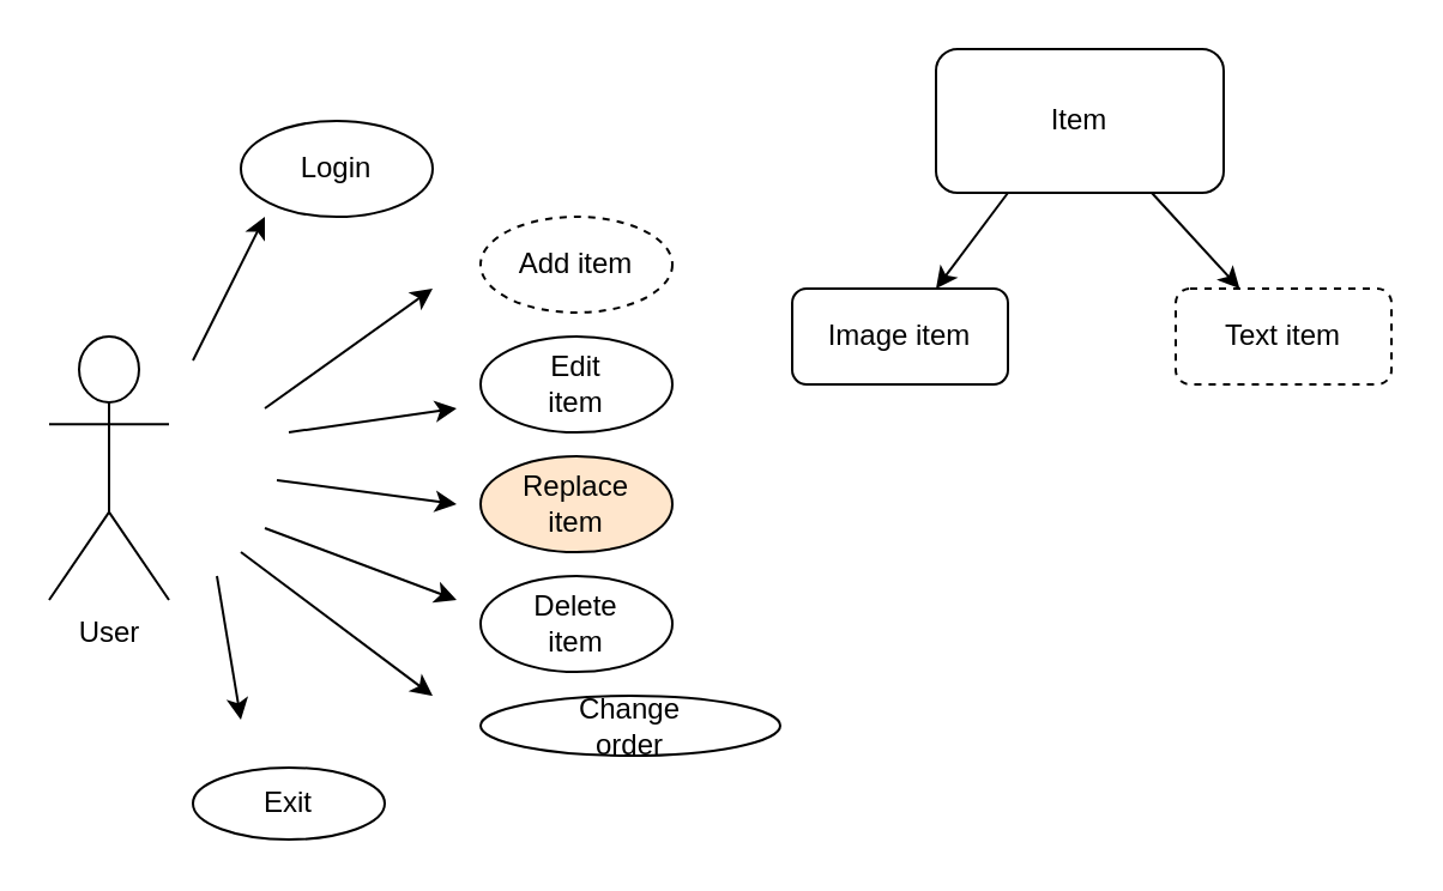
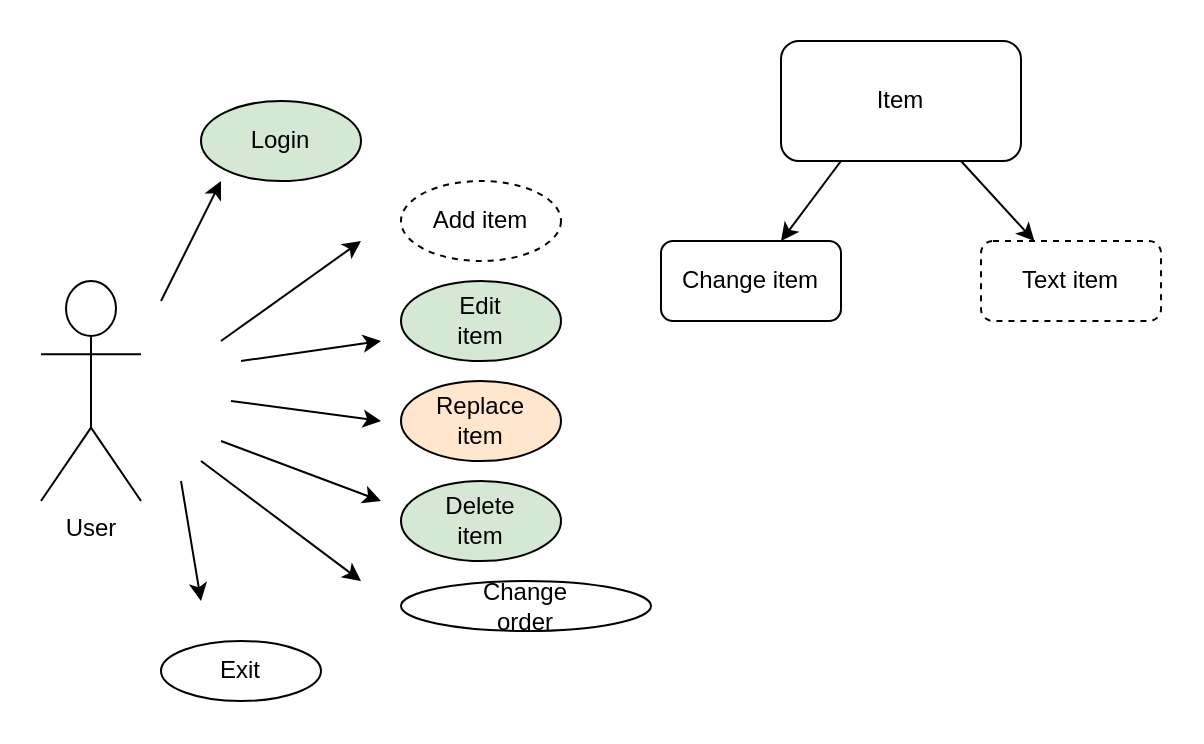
  <mxCell id="0" />
  <mxCell id="1" parent="0" />
  <mxCell id="2" value="&lt;div&gt;User&lt;span class=&quot;textmarker-highlight&quot; style=&quot;background-color: #dd99ff&quot;&gt;&lt;/span&gt;&lt;/div&gt;" style="shape=umlActor;verticalLabelPosition=bottom;verticalAlign=top;html=1;outlineConnect=0;" parent="1" vertex="1"><mxGeometry x="20" y="140" width="50" height="110" as="geometry" /></mxCell>
- <mxCell id="3" value="Login" style="ellipse;whiteSpace=wrap;html=1;" parent="1" vertex="1"><mxGeometry x="100" y="50" width="80" height="40" as="geometry" /></mxCell>
+ <mxCell id="3" value="Login" style="ellipse;whiteSpace=wrap;html=1;fillColor=#d5e8d4;" parent="1" vertex="1"><mxGeometry x="100" y="50" width="80" height="40" as="geometry" /></mxCell>
  <mxCell id="4" value="" style="endArrow=classic;html=1;" parent="1" edge="1"><mxGeometry width="50" height="50" relative="1" as="geometry"><mxPoint x="110" y="170" as="sourcePoint" /><mxPoint x="180" y="120" as="targetPoint" /></mxGeometry></mxCell>
  <mxCell id="5" value="" style="endArrow=classic;html=1;" parent="1" edge="1"><mxGeometry width="50" height="50" relative="1" as="geometry"><mxPoint x="120" y="180" as="sourcePoint" /><mxPoint x="190" y="170" as="targetPoint" /></mxGeometry></mxCell>
  <mxCell id="6" value="" style="endArrow=classic;html=1;" parent="1" edge="1"><mxGeometry width="50" height="50" relative="1" as="geometry"><mxPoint x="115" y="200" as="sourcePoint" /><mxPoint x="190" y="210" as="targetPoint" /></mxGeometry></mxCell>
  <mxCell id="7" value="" style="endArrow=classic;html=1;" parent="1" edge="1"><mxGeometry width="50" height="50" relative="1" as="geometry"><mxPoint x="90" y="240" as="sourcePoint" /><mxPoint x="100" y="300" as="targetPoint" /></mxGeometry></mxCell>
  <mxCell id="8" value="" style="endArrow=classic;html=1;" parent="1" edge="1"><mxGeometry width="50" height="50" relative="1" as="geometry"><mxPoint x="80" y="150" as="sourcePoint" /><mxPoint x="110" y="90" as="targetPoint" /></mxGeometry></mxCell>
  <mxCell id="9" value="" style="endArrow=classic;html=1;" parent="1" edge="1"><mxGeometry width="50" height="50" relative="1" as="geometry"><mxPoint x="110" y="220" as="sourcePoint" /><mxPoint x="190" y="250" as="targetPoint" /></mxGeometry></mxCell>
  <mxCell id="10" value="Add item" style="ellipse;whiteSpace=wrap;html=1;dashed=1;" parent="1" vertex="1"><mxGeometry x="200" y="90" width="80" height="40" as="geometry" /></mxCell>
- <mxCell id="11" value="&lt;div&gt;Edit&lt;/div&gt;&lt;div&gt; item&lt;/div&gt;" style="ellipse;whiteSpace=wrap;html=1;" parent="1" vertex="1"><mxGeometry x="200" y="140" width="80" height="40" as="geometry" /></mxCell>
+ <mxCell id="11" value="&lt;div&gt;Edit&lt;/div&gt;&lt;div&gt; item&lt;/div&gt;" style="ellipse;whiteSpace=wrap;html=1;fillColor=#d5e8d4;" parent="1" vertex="1"><mxGeometry x="200" y="140" width="80" height="40" as="geometry" /></mxCell>
  <mxCell id="12" value="&lt;div&gt;Replace&lt;br&gt;&lt;/div&gt;&lt;div&gt; item&lt;/div&gt;" style="ellipse;whiteSpace=wrap;html=1;fillColor=#ffe6cc;" parent="1" vertex="1"><mxGeometry x="200" y="190" width="80" height="40" as="geometry" /></mxCell>
- <mxCell id="13" value="&lt;div&gt;Delete&lt;br&gt;&lt;/div&gt;&lt;div&gt; item&lt;/div&gt;" style="ellipse;whiteSpace=wrap;html=1;" parent="1" vertex="1"><mxGeometry x="200" y="240" width="80" height="40" as="geometry" /></mxCell>
+ <mxCell id="13" value="&lt;div&gt;Delete&lt;br&gt;&lt;/div&gt;&lt;div&gt; item&lt;/div&gt;" style="ellipse;whiteSpace=wrap;html=1;fillColor=#d5e8d4;" parent="1" vertex="1"><mxGeometry x="200" y="240" width="80" height="40" as="geometry" /></mxCell>
  <mxCell id="14" value="&lt;div&gt;Change&lt;/div&gt;&lt;div&gt;order&lt;br&gt;&lt;/div&gt;" style="ellipse;whiteSpace=wrap;html=1;" parent="1" vertex="1"><mxGeometry x="200" y="290" width="125" height="25" as="geometry" /></mxCell>
  <mxCell id="15" value="" style="endArrow=classic;html=1;" parent="1" edge="1"><mxGeometry width="50" height="50" relative="1" as="geometry"><mxPoint x="100" y="230" as="sourcePoint" /><mxPoint x="180" y="290" as="targetPoint" /></mxGeometry></mxCell>
  <mxCell id="16" value="&lt;div&gt;Exit&lt;/div&gt;" style="ellipse;whiteSpace=wrap;html=1;" parent="1" vertex="1"><mxGeometry x="80" y="320" width="80" height="30" as="geometry" /></mxCell>
- <mxCell id="17" value="&lt;div&gt;Image item&lt;/div&gt;" style="rounded=1;whiteSpace=wrap;html=1;" vertex="1" parent="1"><mxGeometry x="330" y="120" width="90" height="40" as="geometry" /></mxCell>
+ <mxCell id="17" value="&lt;div&gt;Change item&lt;/div&gt;" style="rounded=1;whiteSpace=wrap;html=1;" vertex="1" parent="1"><mxGeometry x="330" y="120" width="90" height="40" as="geometry" /></mxCell>
  <mxCell id="18" value="&lt;div&gt;Text item&lt;/div&gt;" style="rounded=1;whiteSpace=wrap;html=1;dashed=1;" vertex="1" parent="1"><mxGeometry x="490" y="120" width="90" height="40" as="geometry" /></mxCell>
  <mxCell id="19" value="Item" style="rounded=1;whiteSpace=wrap;html=1;" vertex="1" parent="1"><mxGeometry x="390" y="20" width="120" height="60" as="geometry" /></mxCell>
  <mxCell id="20" value="" style="endArrow=classic;html=1;" edge="1" parent="1"><mxGeometry width="50" height="50" relative="1" as="geometry"><mxPoint x="420" y="80" as="sourcePoint" /><mxPoint x="390" y="120" as="targetPoint" /></mxGeometry></mxCell>
  <mxCell id="21" value="" style="endArrow=classic;html=1;" edge="1" parent="1" target="18"><mxGeometry width="50" height="50" relative="1" as="geometry"><mxPoint x="480" y="80" as="sourcePoint" /><mxPoint x="450" y="120" as="targetPoint" /></mxGeometry></mxCell>
